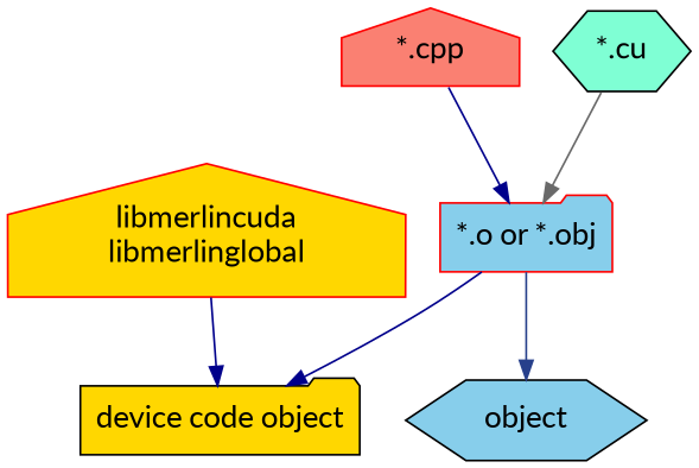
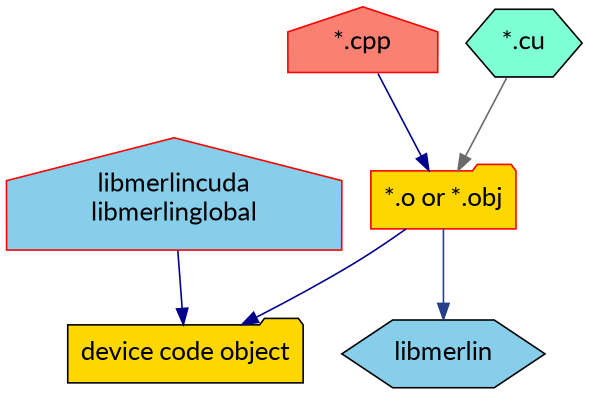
  digraph {
    fontname=Lato
    node [color=red fillcolor=skyblue fontname=Lato fontsize=16 labelloc=c shape=house style=filled]
    edge [color=darkblue fontname=Lato]
    n1 [fillcolor=salmon label="*.cpp"]
    n2 [color=black fillcolor=aquamarine label="*.cu" shape=hexagon]
-   n3 [label="*.o or *.obj" shape=folder]
-   n4 [fillcolor=gold label="libmerlincuda\nlibmerlinglobal"]
+   n3 [fillcolor=gold label="*.o or *.obj" shape=folder]
+   n4 [label="libmerlincuda\nlibmerlinglobal"]
    n5 [color=black fillcolor=gold label="device code object" shape=folder]
-   n6 [color=black label=object shape=hexagon]
+   n6 [color=black label=libmerlin shape=hexagon]
    subgraph sub_1 {
      subgraph sub_2 {
        rank=same
        n1
        n2
      }
    }
    subgraph sub_3 {
      n3
      n4
      n5
    }
    subgraph sub_4 {
      n6
    }
    n1 -> n3
    n2 -> n3 [color=dimgrey]
    n3 -> n5
    n3 -> n6 [color=royalblue4]
    n4 -> n5
  }
